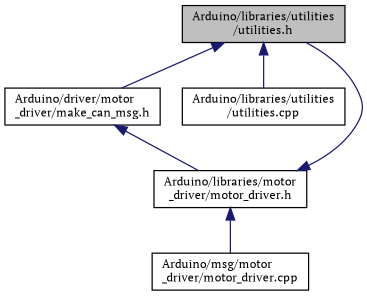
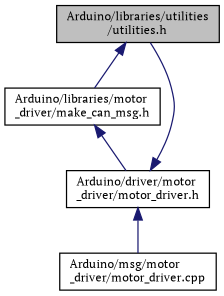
  digraph {
    fontname="PT Serif"
    node [color=black fillcolor=white fontname="PT Serif" fontsize=10 shape=record style=filled]
    edge [color=midnightblue dir=back fontname="PT Serif" fontsize=10 labelfontname=Helvetica labelfontsize=10 style=solid]
    n1 [fillcolor=grey75 fontcolor=black height=0.2 label="Arduino/libraries/utilities\l/utilities.h" width=0.4]
-   n2 [height=0.2 label="Arduino/driver/motor\l_driver/make_can_msg.h" width=0.4]
-   n3 [height=0.2 label="Arduino/libraries/utilities\l/utilities.cpp" width=0.4]
-   n4 [height=0.2 label="Arduino/libraries/motor\l_driver/motor_driver.h" width=0.4]
+   n2 [height=0.2 label="Arduino/libraries/motor\l_driver/make_can_msg.h" width=0.4]
+   n4 [height=0.2 label="Arduino/driver/motor\l_driver/motor_driver.h" width=0.4]
    n5 [height=0.2 label="Arduino/msg/motor\l_driver/motor_driver.cpp" width=0.4]
    n1 -> n2
-   n1 -> n3
    n2 -> n4
    n4 -> n1
    n4 -> n5
  }
